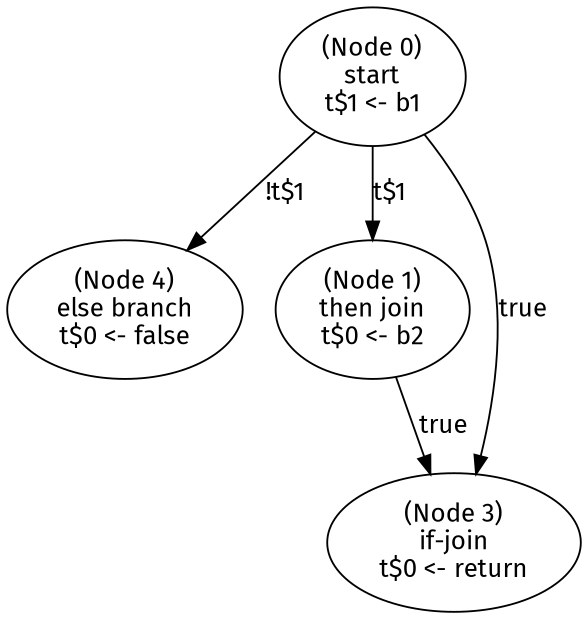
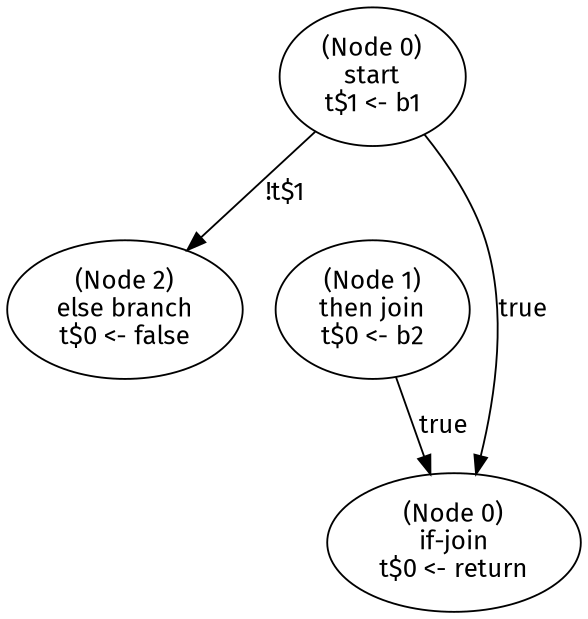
  digraph {
    fontname="Fira Sans"
    node [fontname="Fira Sans"]
    edge [fontname="Fira Sans"]
    n1 [label="(Node 0)\nstart\nt$1 <- b1\n"]
-   n2 [label="(Node 4)\nelse branch\nt$0 <- false\n"]
+   n2 [label="(Node 2)\nelse branch\nt$0 <- false\n"]
    n3 [label="(Node 1)\nthen join\nt$0 <- b2\n"]
-   n4 [label="(Node 3)\nif-join\nt$0 <- return\n"]
+   n4 [label="(Node 0)\nif-join\nt$0 <- return\n"]
    n1 -> n2 [label="!t$1"]
-   n1 -> n3 [label="t$1"]
    n1 -> n4 [label=true]
    n3 -> n4 [label=true]
  }
